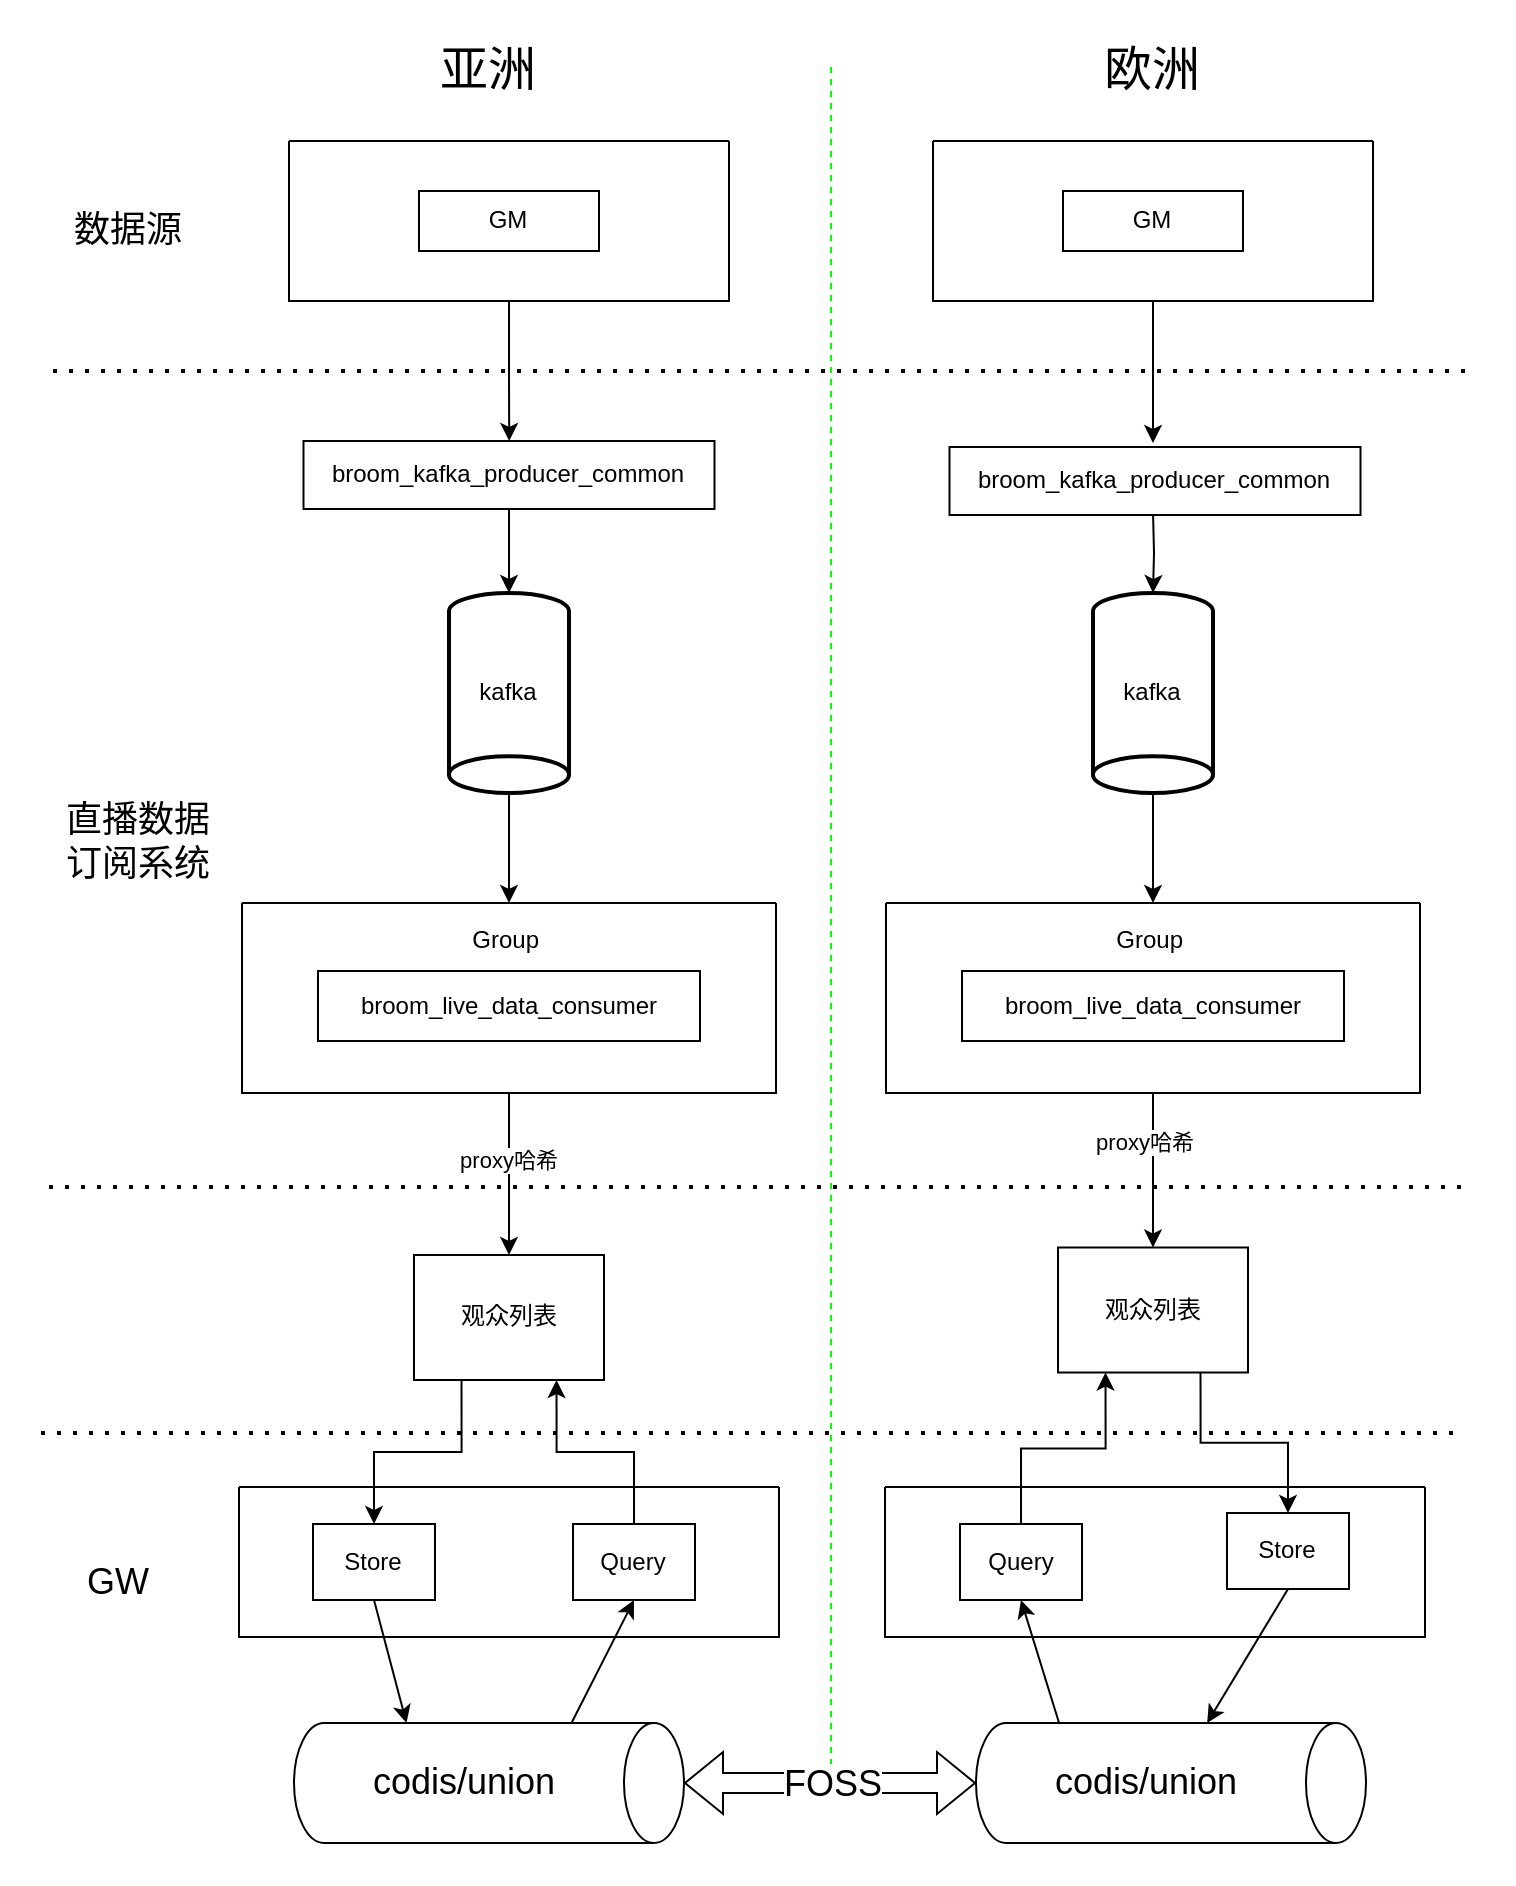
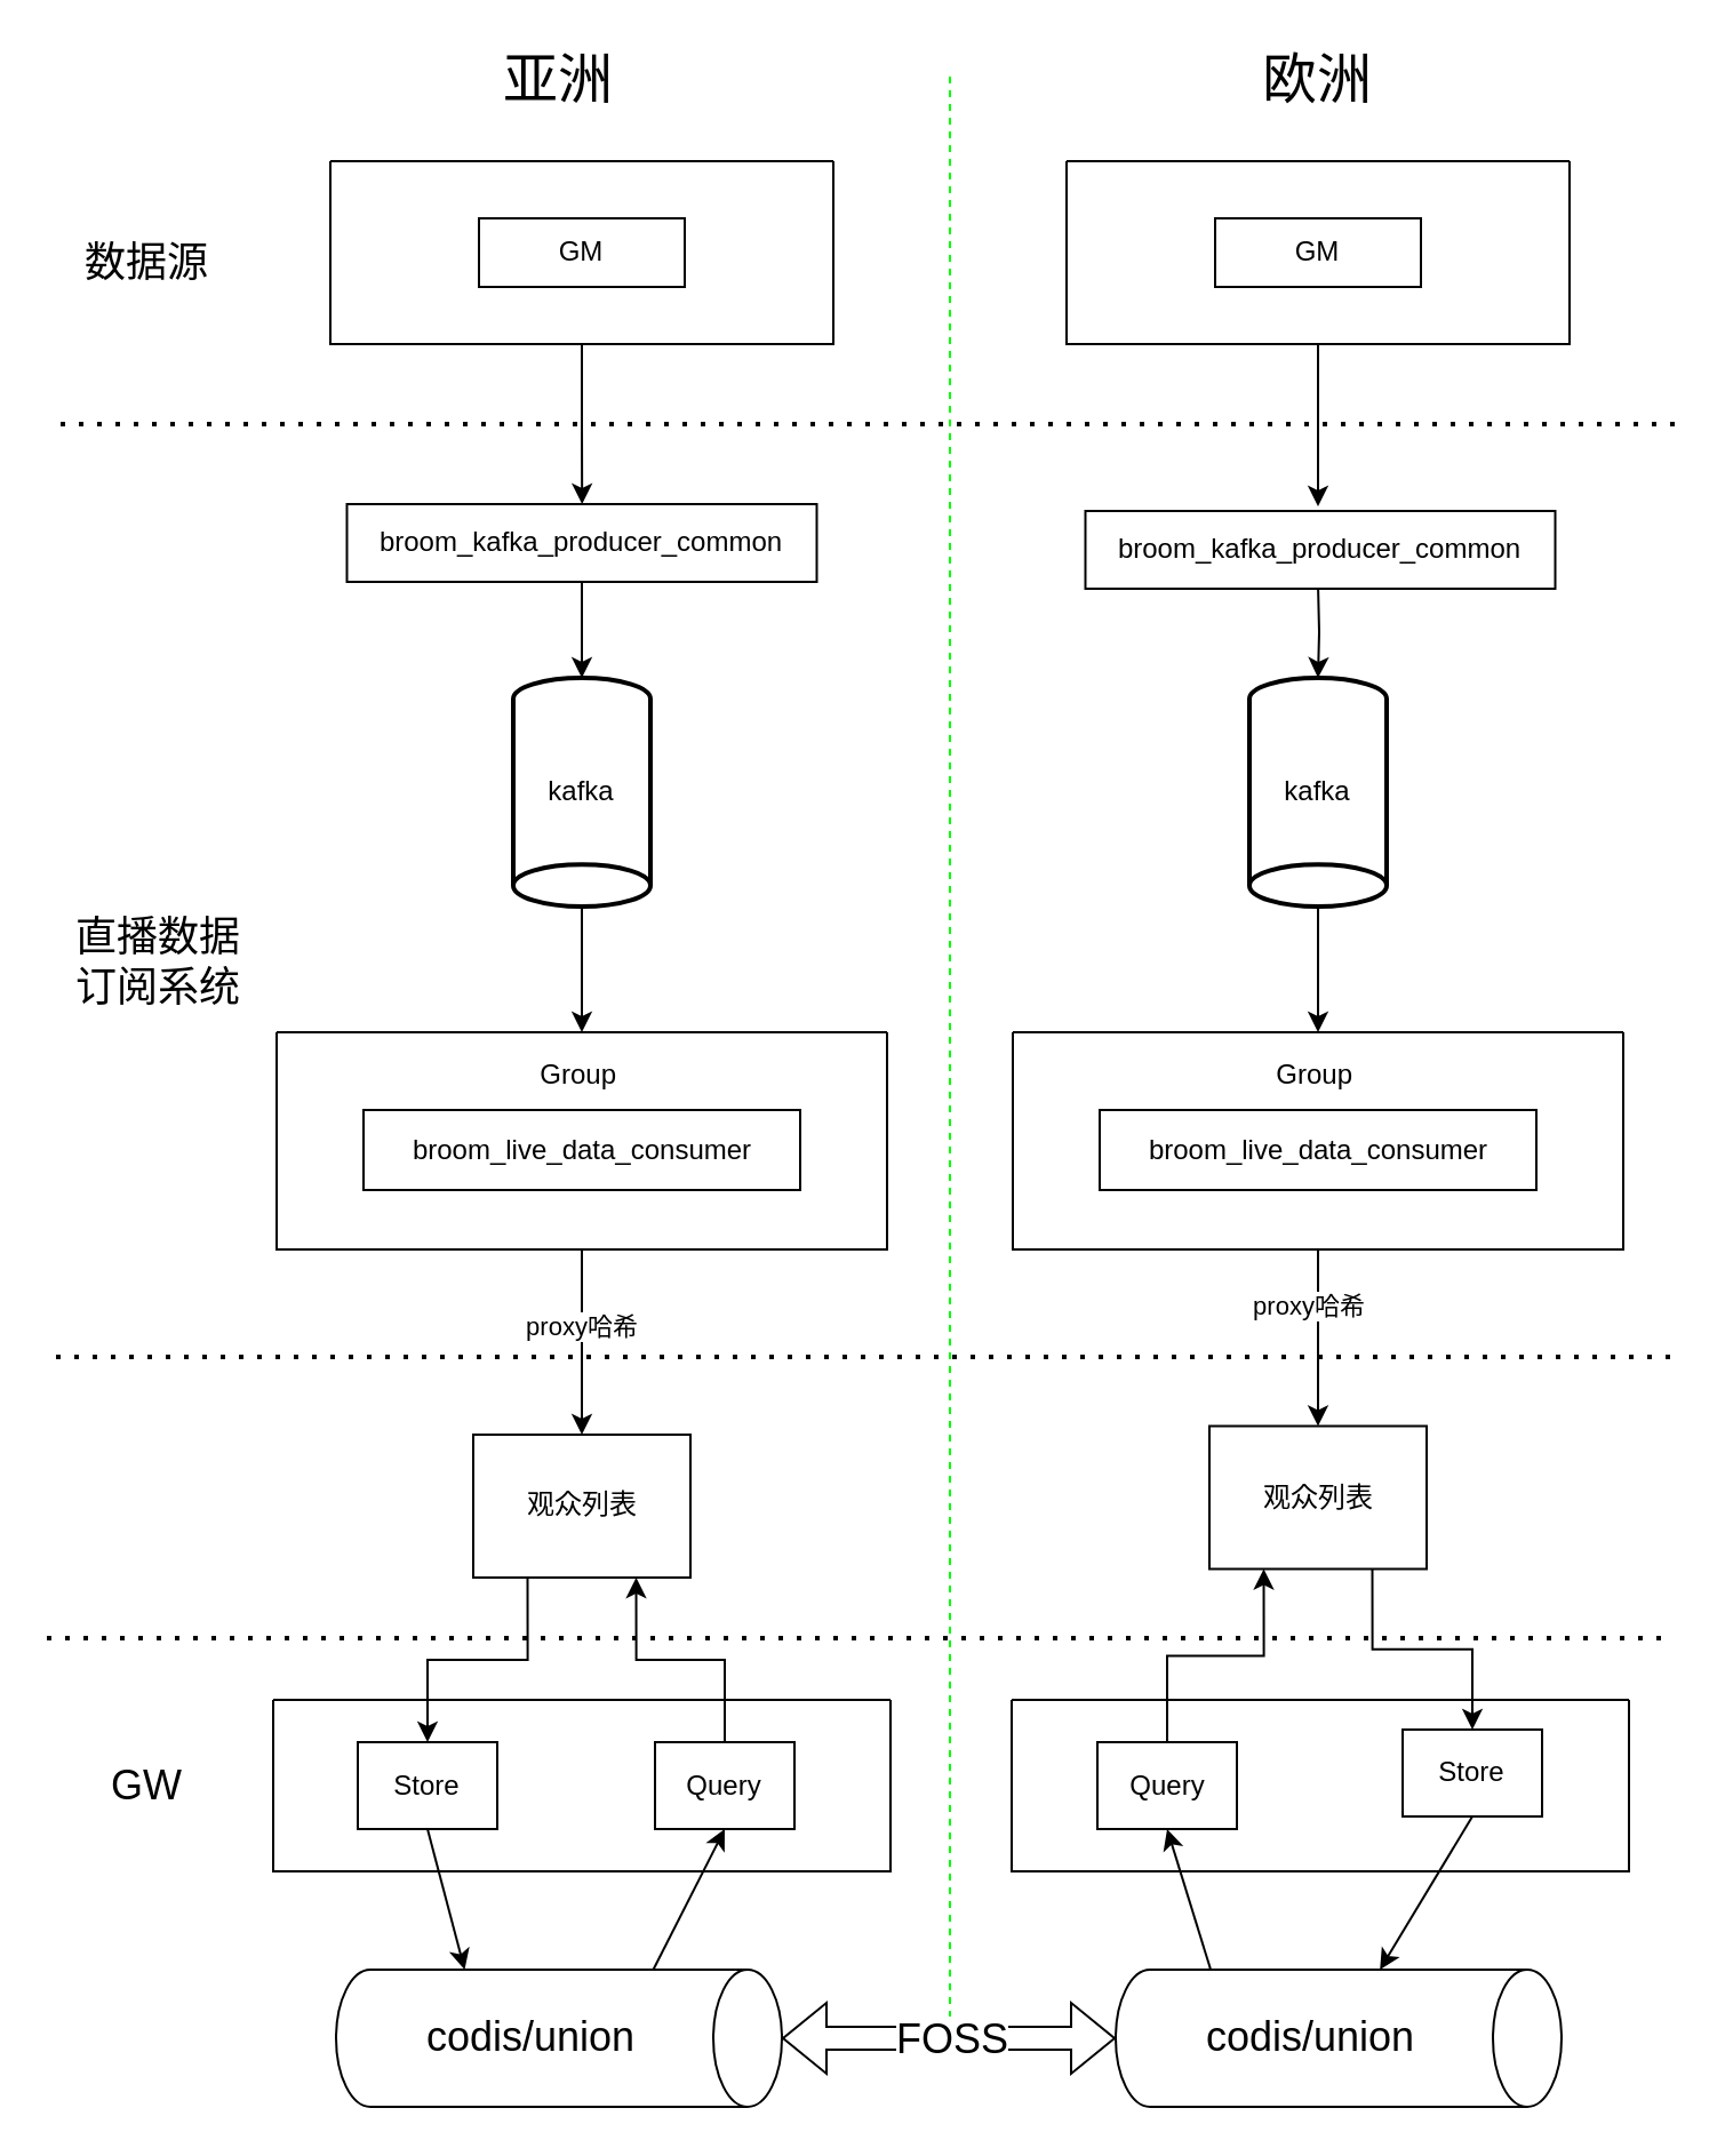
  <mxCell id="0" />
  <mxCell id="1" parent="0" />
  <mxCell id="2" style="edgeStyle=orthogonalEdgeStyle;rounded=0;orthogonalLoop=1;jettySize=auto;html=1;exitX=0.5;exitY=1;exitDx=0;exitDy=0;" parent="1" source="3" target="40" edge="1"><mxGeometry relative="1" as="geometry"><mxPoint x="254" y="195" as="targetPoint" /></mxGeometry></mxCell>
  <mxCell id="3" value="" style="swimlane;startSize=0;" parent="1" vertex="1"><mxGeometry x="144" y="70" width="220" height="80" as="geometry" /></mxCell>
  <mxCell id="4" value="GM" style="rounded=0;whiteSpace=wrap;html=1;" parent="3" vertex="1"><mxGeometry x="65" y="25" width="90" height="30" as="geometry" /></mxCell>
  <mxCell id="5" style="edgeStyle=orthogonalEdgeStyle;rounded=0;orthogonalLoop=1;jettySize=auto;html=1;exitX=1;exitY=0.5;exitDx=0;exitDy=0;exitPerimeter=0;" parent="1" source="6" target="43" edge="1"><mxGeometry relative="1" as="geometry" /></mxCell>
  <mxCell id="6" value="kafka" style="strokeWidth=2;html=1;shape=mxgraph.flowchart.direct_data;whiteSpace=wrap;direction=south;" parent="1" vertex="1"><mxGeometry x="224" y="296" width="60" height="100" as="geometry" /></mxCell>
  <mxCell id="7" value="" style="endArrow=none;dashed=1;html=1;dashPattern=1 3;strokeWidth=2;rounded=0;" parent="1" edge="1"><mxGeometry width="50" height="50" relative="1" as="geometry"><mxPoint x="26" y="185" as="sourcePoint" /><mxPoint x="736" y="185" as="targetPoint" /></mxGeometry></mxCell>
  <mxCell id="8" value="" style="endArrow=none;dashed=1;html=1;dashPattern=1 3;strokeWidth=2;rounded=0;" parent="1" edge="1"><mxGeometry width="50" height="50" relative="1" as="geometry"><mxPoint x="24" y="593" as="sourcePoint" /><mxPoint x="734" y="593" as="targetPoint" /></mxGeometry></mxCell>
  <mxCell id="9" value="&lt;font style=&quot;font-size: 18px&quot;&gt;数据源&lt;/font&gt;" style="text;html=1;strokeColor=none;fillColor=none;align=center;verticalAlign=middle;whiteSpace=wrap;rounded=0;" parent="1" vertex="1"><mxGeometry x="34" y="100" width="60" height="30" as="geometry" /></mxCell>
  <mxCell id="10" value="&lt;span style=&quot;font-size: 18px&quot;&gt;直播数据订阅系统&lt;/span&gt;" style="text;html=1;strokeColor=none;fillColor=none;align=center;verticalAlign=middle;whiteSpace=wrap;rounded=0;" parent="1" vertex="1"><mxGeometry x="29" y="405" width="80" height="32" as="geometry" /></mxCell>
  <mxCell id="11" value="" style="endArrow=none;dashed=1;html=1;rounded=0;fontSize=18;strokeColor=#00FF00;" parent="1" edge="1"><mxGeometry width="50" height="50" relative="1" as="geometry"><mxPoint x="415" y="900" as="sourcePoint" /><mxPoint x="415" y="30" as="targetPoint" /></mxGeometry></mxCell>
  <mxCell id="12" style="edgeStyle=orthogonalEdgeStyle;rounded=0;orthogonalLoop=1;jettySize=auto;html=1;exitX=1;exitY=0.5;exitDx=0;exitDy=0;exitPerimeter=0;entryX=0.5;entryY=0;entryDx=0;entryDy=0;" parent="1" source="13" target="47" edge="1"><mxGeometry relative="1" as="geometry" /></mxCell>
  <mxCell id="13" value="kafka" style="strokeWidth=2;html=1;shape=mxgraph.flowchart.direct_data;whiteSpace=wrap;direction=south;" parent="1" vertex="1"><mxGeometry x="546" y="296" width="60" height="100" as="geometry" /></mxCell>
  <mxCell id="14" style="edgeStyle=orthogonalEdgeStyle;rounded=0;orthogonalLoop=1;jettySize=auto;html=1;exitX=0.5;exitY=1;exitDx=0;exitDy=0;entryX=0.5;entryY=0;entryDx=0;entryDy=0;" parent="1" source="15" edge="1"><mxGeometry relative="1" as="geometry"><mxPoint x="576" y="221" as="targetPoint" /></mxGeometry></mxCell>
  <mxCell id="15" value="" style="swimlane;startSize=0;" parent="1" vertex="1"><mxGeometry x="466" y="70" width="220" height="80" as="geometry" /></mxCell>
  <mxCell id="16" value="GM" style="rounded=0;whiteSpace=wrap;html=1;" parent="15" vertex="1"><mxGeometry x="65" y="25" width="90" height="30" as="geometry" /></mxCell>
  <mxCell id="17" value="&lt;font style=&quot;font-size: 24px&quot;&gt;亚洲&lt;/font&gt;" style="text;html=1;strokeColor=none;fillColor=none;align=center;verticalAlign=middle;whiteSpace=wrap;rounded=0;fontSize=18;" parent="1" vertex="1"><mxGeometry x="214" y="20" width="60" height="30" as="geometry" /></mxCell>
  <mxCell id="18" value="&lt;font style=&quot;font-size: 24px&quot;&gt;欧洲&lt;/font&gt;" style="text;html=1;strokeColor=none;fillColor=none;align=center;verticalAlign=middle;whiteSpace=wrap;rounded=0;fontSize=18;" parent="1" vertex="1"><mxGeometry x="546" y="20" width="60" height="30" as="geometry" /></mxCell>
  <mxCell id="19" style="edgeStyle=none;rounded=0;orthogonalLoop=1;jettySize=auto;html=1;exitX=0.5;exitY=0;exitDx=0;exitDy=0;exitPerimeter=0;fontSize=18;strokeColor=#000000;shape=flexArrow;startArrow=block;" parent="1" source="22" target="23" edge="1"><mxGeometry relative="1" as="geometry" /></mxCell>
  <mxCell id="20" value="FOSS" style="edgeLabel;html=1;align=center;verticalAlign=middle;resizable=0;points=[];fontSize=18;" parent="19" vertex="1" connectable="0"><mxGeometry x="0.152" y="-1" relative="1" as="geometry"><mxPoint x="-10" y="-1" as="offset" /></mxGeometry></mxCell>
  <mxCell id="21" style="edgeStyle=none;rounded=0;orthogonalLoop=1;jettySize=auto;html=1;exitX=0;exitY=0;exitDx=0;exitDy=56.25;exitPerimeter=0;entryX=0.5;entryY=1;entryDx=0;entryDy=0;fontSize=18;startArrow=none;startFill=0;strokeColor=#000000;" parent="1" source="22" target="25" edge="1"><mxGeometry relative="1" as="geometry" /></mxCell>
  <mxCell id="22" value="&lt;span&gt;codis/union&lt;/span&gt;" style="shape=cylinder3;whiteSpace=wrap;html=1;boundedLbl=1;backgroundOutline=1;size=15;fontSize=18;direction=south;" parent="1" vertex="1"><mxGeometry x="146.5" y="861" width="195" height="60" as="geometry" /></mxCell>
  <mxCell id="23" value="&lt;span&gt;codis/union&lt;/span&gt;" style="shape=cylinder3;whiteSpace=wrap;html=1;boundedLbl=1;backgroundOutline=1;size=15;fontSize=18;direction=south;" parent="1" vertex="1"><mxGeometry x="487.5" y="861" width="195" height="60" as="geometry" /></mxCell>
  <mxCell id="24" value="" style="swimlane;startSize=0;" parent="1" vertex="1"><mxGeometry x="119" y="743" width="270" height="75" as="geometry" /></mxCell>
  <mxCell id="25" value="Query" style="rounded=0;whiteSpace=wrap;html=1;" parent="24" vertex="1"><mxGeometry x="167" y="18.5" width="61" height="38" as="geometry" /></mxCell>
  <mxCell id="26" value="Store" style="rounded=0;whiteSpace=wrap;html=1;" parent="24" vertex="1"><mxGeometry x="37" y="18.5" width="61" height="38" as="geometry" /></mxCell>
- <mxCell id="27" value="&lt;font style=&quot;font-size: 18px&quot;&gt;GW&lt;br&gt;&lt;/font&gt;" style="text;html=1;strokeColor=none;fillColor=none;align=center;verticalAlign=middle;whiteSpace=wrap;rounded=0;" parent="1" vertex="1"><mxGeometry x="19" y="774.5" width="80" height="32" as="geometry" /></mxCell>
+ <mxCell id="27" value="&lt;font style=&quot;font-size: 18px&quot;&gt;GW&lt;br&gt;&lt;/font&gt;" style="text;html=1;strokeColor=none;fillColor=none;align=center;verticalAlign=middle;whiteSpace=wrap;rounded=0;" parent="1" vertex="1"><mxGeometry x="24" y="764.5" width="80" height="32" as="geometry" /></mxCell>
  <mxCell id="28" value="" style="swimlane;startSize=0;" parent="1" vertex="1"><mxGeometry x="442" y="743" width="270" height="75" as="geometry" /></mxCell>
  <mxCell id="29" value="Query" style="rounded=0;whiteSpace=wrap;html=1;" parent="28" vertex="1"><mxGeometry x="37.5" y="18.5" width="61" height="38" as="geometry" /></mxCell>
  <mxCell id="30" value="Store" style="rounded=0;whiteSpace=wrap;html=1;" parent="28" vertex="1"><mxGeometry x="171" y="13" width="61" height="38" as="geometry" /></mxCell>
  <mxCell id="31" style="edgeStyle=none;rounded=0;orthogonalLoop=1;jettySize=auto;html=1;exitX=0.5;exitY=1;exitDx=0;exitDy=0;fontSize=18;startArrow=none;startFill=0;strokeColor=#000000;entryX=0;entryY=0;entryDx=0;entryDy=138.75;entryPerimeter=0;" parent="1" source="26" target="22" edge="1"><mxGeometry relative="1" as="geometry"><mxPoint x="305" y="859" as="targetPoint" /></mxGeometry></mxCell>
  <mxCell id="32" style="edgeStyle=none;rounded=0;orthogonalLoop=1;jettySize=auto;html=1;fontSize=18;startArrow=none;startFill=0;strokeColor=#000000;entryX=0.5;entryY=1;entryDx=0;entryDy=0;exitX=0;exitY=0.787;exitDx=0;exitDy=0;exitPerimeter=0;" parent="1" source="23" target="29" edge="1"><mxGeometry relative="1" as="geometry"><mxPoint x="477" y="831" as="sourcePoint" /><mxPoint x="520" y="859" as="targetPoint" /></mxGeometry></mxCell>
  <mxCell id="33" style="edgeStyle=none;rounded=0;orthogonalLoop=1;jettySize=auto;html=1;exitX=0.5;exitY=1;exitDx=0;exitDy=0;fontSize=18;startArrow=none;startFill=0;strokeColor=#000000;" parent="1" source="30" target="23" edge="1"><mxGeometry relative="1" as="geometry" /></mxCell>
  <mxCell id="34" value="" style="endArrow=none;dashed=1;html=1;dashPattern=1 3;strokeWidth=2;rounded=0;" parent="1" edge="1"><mxGeometry width="50" height="50" relative="1" as="geometry"><mxPoint x="20" y="716" as="sourcePoint" /><mxPoint x="730" y="716" as="targetPoint" /></mxGeometry></mxCell>
  <mxCell id="35" style="edgeStyle=orthogonalEdgeStyle;rounded=0;orthogonalLoop=1;jettySize=auto;html=1;exitX=0.75;exitY=1;exitDx=0;exitDy=0;entryX=0.5;entryY=0;entryDx=0;entryDy=0;" parent="1" source="36" target="30" edge="1"><mxGeometry relative="1" as="geometry" /></mxCell>
  <mxCell id="36" value="观众列表" style="rounded=0;whiteSpace=wrap;html=1;" parent="1" vertex="1"><mxGeometry x="528.5" y="623.25" width="95" height="62.5" as="geometry" /></mxCell>
  <mxCell id="37" style="edgeStyle=orthogonalEdgeStyle;rounded=0;orthogonalLoop=1;jettySize=auto;html=1;exitX=0.25;exitY=1;exitDx=0;exitDy=0;entryX=0.5;entryY=0;entryDx=0;entryDy=0;" parent="1" source="38" target="26" edge="1"><mxGeometry relative="1" as="geometry" /></mxCell>
  <mxCell id="38" value="观众列表" style="rounded=0;whiteSpace=wrap;html=1;" parent="1" vertex="1"><mxGeometry x="206.5" y="627" width="95" height="62.5" as="geometry" /></mxCell>
  <mxCell id="39" style="edgeStyle=orthogonalEdgeStyle;rounded=0;orthogonalLoop=1;jettySize=auto;html=1;exitX=0.5;exitY=1;exitDx=0;exitDy=0;entryX=0;entryY=0.5;entryDx=0;entryDy=0;entryPerimeter=0;" parent="1" source="40" target="6" edge="1"><mxGeometry relative="1" as="geometry" /></mxCell>
  <mxCell id="40" value="broom_kafka_producer_common" style="rounded=0;whiteSpace=wrap;html=1;" parent="1" vertex="1"><mxGeometry x="151.25" y="220" width="205.5" height="34" as="geometry" /></mxCell>
  <mxCell id="41" style="edgeStyle=orthogonalEdgeStyle;rounded=0;orthogonalLoop=1;jettySize=auto;html=1;exitX=0.5;exitY=1;exitDx=0;exitDy=0;entryX=0;entryY=0.5;entryDx=0;entryDy=0;entryPerimeter=0;" parent="1" target="13" edge="1"><mxGeometry relative="1" as="geometry"><mxPoint x="576" y="255" as="sourcePoint" /></mxGeometry></mxCell>
  <mxCell id="42" style="edgeStyle=orthogonalEdgeStyle;rounded=0;orthogonalLoop=1;jettySize=auto;html=1;exitX=0.5;exitY=1;exitDx=0;exitDy=0;" parent="1" source="43" target="38" edge="1"><mxGeometry relative="1" as="geometry" /></mxCell>
  <mxCell id="43" value="" style="swimlane;startSize=0;" parent="1" vertex="1"><mxGeometry x="120.5" y="451" width="267" height="95" as="geometry" /></mxCell>
  <mxCell id="44" value="broom_live_data_consumer" style="rounded=0;whiteSpace=wrap;html=1;" parent="43" vertex="1"><mxGeometry x="38" y="34" width="191" height="35" as="geometry" /></mxCell>
  <mxCell id="45" value="Group&amp;nbsp;" style="text;html=1;align=center;verticalAlign=middle;resizable=0;points=[];autosize=1;strokeColor=none;fillColor=none;" parent="43" vertex="1"><mxGeometry x="110" y="10" width="47" height="18" as="geometry" /></mxCell>
  <mxCell id="46" style="edgeStyle=orthogonalEdgeStyle;rounded=0;orthogonalLoop=1;jettySize=auto;html=1;exitX=0.5;exitY=1;exitDx=0;exitDy=0;entryX=0.5;entryY=0;entryDx=0;entryDy=0;" parent="1" source="47" target="36" edge="1"><mxGeometry relative="1" as="geometry" /></mxCell>
  <mxCell id="47" value="" style="swimlane;startSize=0;" parent="1" vertex="1"><mxGeometry x="442.5" y="451" width="267" height="95" as="geometry" /></mxCell>
  <mxCell id="48" value="broom_live_data_consumer" style="rounded=0;whiteSpace=wrap;html=1;" parent="47" vertex="1"><mxGeometry x="38" y="34" width="191" height="35" as="geometry" /></mxCell>
  <mxCell id="49" value="Group&amp;nbsp;" style="text;html=1;align=center;verticalAlign=middle;resizable=0;points=[];autosize=1;strokeColor=none;fillColor=none;" parent="47" vertex="1"><mxGeometry x="110" y="10" width="47" height="18" as="geometry" /></mxCell>
  <mxCell id="50" value="broom_kafka_producer_common" style="rounded=0;whiteSpace=wrap;html=1;" parent="1" vertex="1"><mxGeometry x="474.25" y="223" width="205.5" height="34" as="geometry" /></mxCell>
  <mxCell id="51" value="proxy哈希" style="edgeLabel;html=1;align=center;verticalAlign=middle;resizable=0;points=[];" parent="1" vertex="1" connectable="0"><mxGeometry x="315" y="588" as="geometry"><mxPoint x="-62" y="-9" as="offset" /></mxGeometry></mxCell>
  <mxCell id="52" value="proxy哈希" style="edgeLabel;html=1;align=center;verticalAlign=middle;resizable=0;points=[];" parent="1" vertex="1" connectable="0"><mxGeometry x="633" y="579" as="geometry"><mxPoint x="-62" y="-9" as="offset" /></mxGeometry></mxCell>
  <mxCell id="53" style="edgeStyle=orthogonalEdgeStyle;rounded=0;orthogonalLoop=1;jettySize=auto;html=1;exitX=0.5;exitY=0;exitDx=0;exitDy=0;entryX=0.75;entryY=1;entryDx=0;entryDy=0;" parent="1" source="25" target="38" edge="1"><mxGeometry relative="1" as="geometry" /></mxCell>
  <mxCell id="54" style="edgeStyle=orthogonalEdgeStyle;rounded=0;orthogonalLoop=1;jettySize=auto;html=1;exitX=0.5;exitY=0;exitDx=0;exitDy=0;entryX=0.25;entryY=1;entryDx=0;entryDy=0;" parent="1" source="29" target="36" edge="1"><mxGeometry relative="1" as="geometry" /></mxCell>
